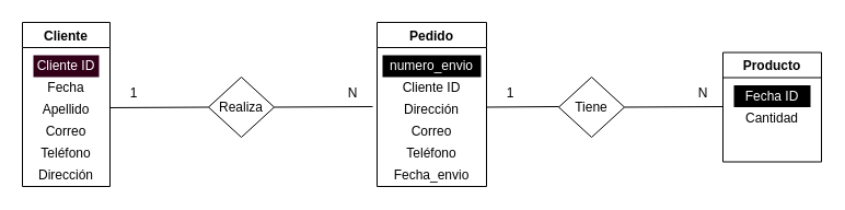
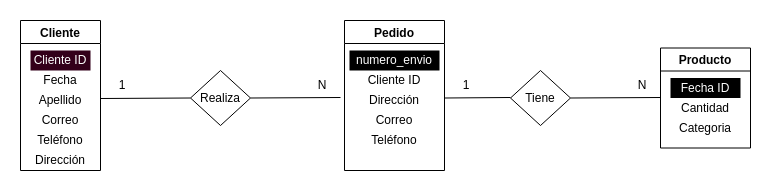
  <mxCell id="0" />
  <mxCell id="1" parent="0" />
  <mxCell id="2" value="Cliente" style="swimlane;" vertex="1" parent="1"><mxGeometry x="20" y="20" width="80" height="150" as="geometry" /></mxCell>
  <mxCell id="3" value="Cliente ID" style="text;html=1;align=center;verticalAlign=middle;whiteSpace=wrap;rounded=0;fillColor=#33001A;fontColor=#FFFFFF;" vertex="1" parent="2"><mxGeometry x="10" y="30" width="60" height="20" as="geometry" /></mxCell>
  <mxCell id="4" value="Fecha" style="text;html=1;strokeColor=none;fillColor=none;align=center;verticalAlign=middle;whiteSpace=wrap;rounded=0;" vertex="1" parent="2"><mxGeometry x="10" y="50" width="60" height="20" as="geometry" /></mxCell>
  <mxCell id="5" value="Apellido" style="text;html=1;strokeColor=none;fillColor=none;align=center;verticalAlign=middle;whiteSpace=wrap;rounded=0;" vertex="1" parent="2"><mxGeometry x="10" y="70" width="60" height="20" as="geometry" /></mxCell>
  <mxCell id="6" value="Correo" style="text;html=1;strokeColor=none;fillColor=none;align=center;verticalAlign=middle;whiteSpace=wrap;rounded=0;" vertex="1" parent="2"><mxGeometry x="10" y="90" width="60" height="20" as="geometry" /></mxCell>
  <mxCell id="7" value="Teléfono" style="text;html=1;strokeColor=none;fillColor=none;align=center;verticalAlign=middle;whiteSpace=wrap;rounded=0;" vertex="1" parent="2"><mxGeometry x="10" y="110" width="60" height="20" as="geometry" /></mxCell>
  <mxCell id="8" value="Dirección" style="text;html=1;strokeColor=none;fillColor=none;align=center;verticalAlign=middle;whiteSpace=wrap;rounded=0;" vertex="1" parent="2"><mxGeometry x="10" y="130" width="60" height="20" as="geometry" /></mxCell>
  <mxCell id="9" value="Pedido" style="swimlane;" vertex="1" parent="1"><mxGeometry x="344" y="20" width="100" height="150" as="geometry" /></mxCell>
  <mxCell id="10" value="Dirección" style="text;html=1;strokeColor=none;fillColor=none;align=center;verticalAlign=middle;whiteSpace=wrap;rounded=0;" vertex="1" parent="9"><mxGeometry x="20" y="70" width="60" height="20" as="geometry" /></mxCell>
  <mxCell id="11" value="Correo" style="text;html=1;strokeColor=none;fillColor=none;align=center;verticalAlign=middle;whiteSpace=wrap;rounded=0;" vertex="1" parent="9"><mxGeometry x="20" y="90" width="60" height="20" as="geometry" /></mxCell>
  <mxCell id="12" value="Teléfono" style="text;html=1;strokeColor=none;fillColor=none;align=center;verticalAlign=middle;whiteSpace=wrap;rounded=0;" vertex="1" parent="9"><mxGeometry x="20" y="110" width="60" height="20" as="geometry" /></mxCell>
- <mxCell id="13" value="Fecha_envio" style="text;html=1;strokeColor=none;fillColor=none;align=center;verticalAlign=middle;whiteSpace=wrap;rounded=0;" vertex="1" parent="9"><mxGeometry x="20" y="130" width="60" height="20" as="geometry" /></mxCell>
  <mxCell id="14" value="numero_envio" style="text;html=1;strokeColor=none;align=center;verticalAlign=middle;whiteSpace=wrap;rounded=0;fillColor=#000000;fontColor=#FFFFFF;" vertex="1" parent="9"><mxGeometry x="5" y="30" width="90" height="20" as="geometry" /></mxCell>
  <mxCell id="15" value="Cliente ID" style="text;html=1;strokeColor=none;align=center;verticalAlign=middle;whiteSpace=wrap;rounded=0;" vertex="1" parent="9"><mxGeometry x="20" y="50" width="60" height="20" as="geometry" /></mxCell>
  <mxCell id="16" value="Producto" style="swimlane;" vertex="1" parent="1"><mxGeometry x="660" y="47.5" width="90" height="100" as="geometry" /></mxCell>
  <mxCell id="17" value="Cantidad" style="text;html=1;strokeColor=none;fillColor=none;align=center;verticalAlign=middle;whiteSpace=wrap;rounded=0;" vertex="1" parent="16"><mxGeometry x="10" y="50" width="70" height="20" as="geometry" /></mxCell>
+ <mxCell id="18" value="Categoria" style="text;html=1;strokeColor=none;fillColor=none;align=center;verticalAlign=middle;whiteSpace=wrap;rounded=0;" vertex="1" parent="16"><mxGeometry x="10" y="70" width="70" height="20" as="geometry" /></mxCell>
  <mxCell id="19" value="Fecha ID" style="text;html=1;strokeColor=none;align=center;verticalAlign=middle;whiteSpace=wrap;rounded=0;fillColor=#000000;fontColor=#FFFFFF;" vertex="1" parent="16"><mxGeometry x="10" y="30" width="70" height="20" as="geometry" /></mxCell>
  <mxCell id="20" value="" style="rhombus;whiteSpace=wrap;html=1;fontColor=#FFFFFF;fillColor=none;" vertex="1" parent="1"><mxGeometry x="190" y="70" width="60" height="55" as="geometry" /></mxCell>
  <mxCell id="21" value="" style="rhombus;whiteSpace=wrap;html=1;fontColor=#FFFFFF;fillColor=none;" vertex="1" parent="1"><mxGeometry x="510" y="70" width="60" height="55" as="geometry" /></mxCell>
  <mxCell id="22" value="" style="endArrow=none;html=1;fontColor=#FFFFFF;entryX=0;entryY=0.5;entryDx=0;entryDy=0;" edge="1" parent="1" target="20"><mxGeometry width="50" height="50" relative="1" as="geometry"><mxPoint x="100" y="98" as="sourcePoint" /><mxPoint x="170" y="97" as="targetPoint" /></mxGeometry></mxCell>
  <mxCell id="23" value="" style="endArrow=none;html=1;fontColor=#FFFFFF;entryX=0;entryY=0.5;entryDx=0;entryDy=0;" edge="1" parent="1"><mxGeometry width="50" height="50" relative="1" as="geometry"><mxPoint x="250" y="97.5" as="sourcePoint" /><mxPoint x="340" y="97" as="targetPoint" /></mxGeometry></mxCell>
  <mxCell id="24" value="" style="endArrow=none;html=1;fontColor=#FFFFFF;" edge="1" parent="1"><mxGeometry width="50" height="50" relative="1" as="geometry"><mxPoint x="444" y="97.5" as="sourcePoint" /><mxPoint x="510" y="97" as="targetPoint" /></mxGeometry></mxCell>
  <mxCell id="25" value="" style="endArrow=none;html=1;fontColor=#FFFFFF;entryX=0;entryY=0.5;entryDx=0;entryDy=0;" edge="1" parent="1"><mxGeometry width="50" height="50" relative="1" as="geometry"><mxPoint x="570" y="97.5" as="sourcePoint" /><mxPoint x="660" y="97" as="targetPoint" /></mxGeometry></mxCell>
  <mxCell id="26" value="Realiza" style="text;html=1;strokeColor=none;fillColor=none;align=center;verticalAlign=middle;whiteSpace=wrap;rounded=0;" vertex="1" parent="1"><mxGeometry x="200" y="87.5" width="40" height="20" as="geometry" /></mxCell>
  <mxCell id="27" value="N" style="text;html=1;strokeColor=none;fillColor=none;align=center;verticalAlign=middle;whiteSpace=wrap;rounded=0;" vertex="1" parent="1"><mxGeometry x="300" y="70" width="44" height="30" as="geometry" /></mxCell>
  <mxCell id="28" value="N" style="text;html=1;strokeColor=none;fillColor=none;align=center;verticalAlign=middle;whiteSpace=wrap;rounded=0;" vertex="1" parent="1"><mxGeometry x="620" y="70" width="44" height="30" as="geometry" /></mxCell>
  <mxCell id="29" value="1" style="text;html=1;strokeColor=none;fillColor=none;align=center;verticalAlign=middle;whiteSpace=wrap;rounded=0;" vertex="1" parent="1"><mxGeometry x="100" y="70" width="44" height="30" as="geometry" /></mxCell>
  <mxCell id="30" value="1" style="text;html=1;strokeColor=none;fillColor=none;align=center;verticalAlign=middle;whiteSpace=wrap;rounded=0;" vertex="1" parent="1"><mxGeometry x="444" y="70" width="44" height="30" as="geometry" /></mxCell>
  <mxCell id="31" value="Tiene" style="text;html=1;strokeColor=none;fillColor=none;align=center;verticalAlign=middle;whiteSpace=wrap;rounded=0;" vertex="1" parent="1"><mxGeometry x="520" y="87.5" width="40" height="20" as="geometry" /></mxCell>
